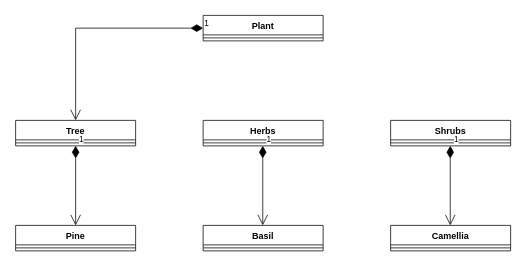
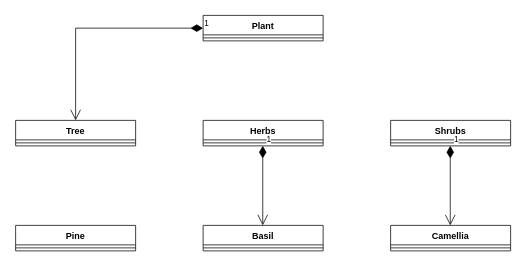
  <mxCell id="0" />
  <mxCell id="1" parent="0" />
  <mxCell id="2" value="Plant" style="swimlane;fontStyle=1;align=center;verticalAlign=top;childLayout=stackLayout;horizontal=1;startSize=26;horizontalStack=0;resizeParent=1;resizeParentMax=0;resizeLast=0;collapsible=1;marginBottom=0;whiteSpace=wrap;html=1;" vertex="1" parent="1"><mxGeometry x="270" y="20" width="160" height="34" as="geometry" /></mxCell>
  <mxCell id="3" value="" style="line;strokeWidth=1;fillColor=none;align=left;verticalAlign=middle;spacingTop=-1;spacingLeft=3;spacingRight=3;rotatable=0;labelPosition=right;points=[];portConstraint=eastwest;strokeColor=inherit;" vertex="1" parent="2"><mxGeometry y="26" width="160" height="8" as="geometry" /></mxCell>
  <mxCell id="4" value="Herbs" style="swimlane;fontStyle=1;align=center;verticalAlign=top;childLayout=stackLayout;horizontal=1;startSize=26;horizontalStack=0;resizeParent=1;resizeParentMax=0;resizeLast=0;collapsible=1;marginBottom=0;whiteSpace=wrap;html=1;" vertex="1" parent="1"><mxGeometry x="270" y="160" width="160" height="34" as="geometry" /></mxCell>
  <mxCell id="5" value="" style="line;strokeWidth=1;fillColor=none;align=left;verticalAlign=middle;spacingTop=-1;spacingLeft=3;spacingRight=3;rotatable=0;labelPosition=right;points=[];portConstraint=eastwest;strokeColor=inherit;" vertex="1" parent="4"><mxGeometry y="26" width="160" height="8" as="geometry" /></mxCell>
  <mxCell id="6" value="Tree" style="swimlane;fontStyle=1;align=center;verticalAlign=top;childLayout=stackLayout;horizontal=1;startSize=26;horizontalStack=0;resizeParent=1;resizeParentMax=0;resizeLast=0;collapsible=1;marginBottom=0;whiteSpace=wrap;html=1;" vertex="1" parent="1"><mxGeometry x="20" y="160" width="160" height="34" as="geometry" /></mxCell>
  <mxCell id="7" value="" style="line;strokeWidth=1;fillColor=none;align=left;verticalAlign=middle;spacingTop=-1;spacingLeft=3;spacingRight=3;rotatable=0;labelPosition=right;points=[];portConstraint=eastwest;strokeColor=inherit;" vertex="1" parent="6"><mxGeometry y="26" width="160" height="8" as="geometry" /></mxCell>
  <mxCell id="8" value="Shrubs" style="swimlane;fontStyle=1;align=center;verticalAlign=top;childLayout=stackLayout;horizontal=1;startSize=26;horizontalStack=0;resizeParent=1;resizeParentMax=0;resizeLast=0;collapsible=1;marginBottom=0;whiteSpace=wrap;html=1;" vertex="1" parent="1"><mxGeometry x="520" y="160" width="160" height="34" as="geometry" /></mxCell>
  <mxCell id="9" value="" style="line;strokeWidth=1;fillColor=none;align=left;verticalAlign=middle;spacingTop=-1;spacingLeft=3;spacingRight=3;rotatable=0;labelPosition=right;points=[];portConstraint=eastwest;strokeColor=inherit;" vertex="1" parent="8"><mxGeometry y="26" width="160" height="8" as="geometry" /></mxCell>
  <mxCell id="10" value="Pine" style="swimlane;fontStyle=1;align=center;verticalAlign=top;childLayout=stackLayout;horizontal=1;startSize=26;horizontalStack=0;resizeParent=1;resizeParentMax=0;resizeLast=0;collapsible=1;marginBottom=0;whiteSpace=wrap;html=1;" vertex="1" parent="1"><mxGeometry x="20" y="300" width="160" height="34" as="geometry" /></mxCell>
  <mxCell id="11" value="" style="line;strokeWidth=1;fillColor=none;align=left;verticalAlign=middle;spacingTop=-1;spacingLeft=3;spacingRight=3;rotatable=0;labelPosition=right;points=[];portConstraint=eastwest;strokeColor=inherit;" vertex="1" parent="10"><mxGeometry y="26" width="160" height="8" as="geometry" /></mxCell>
  <mxCell id="12" value="&lt;div&gt;Basil&lt;/div&gt;" style="swimlane;fontStyle=1;align=center;verticalAlign=top;childLayout=stackLayout;horizontal=1;startSize=26;horizontalStack=0;resizeParent=1;resizeParentMax=0;resizeLast=0;collapsible=1;marginBottom=0;whiteSpace=wrap;html=1;" vertex="1" parent="1"><mxGeometry x="270" y="300" width="160" height="34" as="geometry" /></mxCell>
  <mxCell id="13" value="" style="line;strokeWidth=1;fillColor=none;align=left;verticalAlign=middle;spacingTop=-1;spacingLeft=3;spacingRight=3;rotatable=0;labelPosition=right;points=[];portConstraint=eastwest;strokeColor=inherit;" vertex="1" parent="12"><mxGeometry y="26" width="160" height="8" as="geometry" /></mxCell>
  <mxCell id="14" value="Camellia" style="swimlane;fontStyle=1;align=center;verticalAlign=top;childLayout=stackLayout;horizontal=1;startSize=26;horizontalStack=0;resizeParent=1;resizeParentMax=0;resizeLast=0;collapsible=1;marginBottom=0;whiteSpace=wrap;html=1;" vertex="1" parent="1"><mxGeometry x="520" y="300" width="160" height="34" as="geometry" /></mxCell>
  <mxCell id="15" value="" style="line;strokeWidth=1;fillColor=none;align=left;verticalAlign=middle;spacingTop=-1;spacingLeft=3;spacingRight=3;rotatable=0;labelPosition=right;points=[];portConstraint=eastwest;strokeColor=inherit;" vertex="1" parent="14"><mxGeometry y="26" width="160" height="8" as="geometry" /></mxCell>
  <mxCell id="16" value="1" style="endArrow=open;html=1;endSize=12;startArrow=diamondThin;startSize=14;startFill=1;edgeStyle=orthogonalEdgeStyle;align=left;verticalAlign=bottom;rounded=0;exitX=0;exitY=0.5;exitDx=0;exitDy=0;entryX=0.5;entryY=0;entryDx=0;entryDy=0;" edge="1" parent="1" source="2" target="6"><mxGeometry x="-1" y="3" relative="1" as="geometry"><mxPoint x="70" y="60" as="sourcePoint" /><mxPoint x="230" y="60" as="targetPoint" /></mxGeometry></mxCell>
- <mxCell id="17" value="1" style="endArrow=open;html=1;endSize=12;startArrow=diamondThin;startSize=14;startFill=1;edgeStyle=orthogonalEdgeStyle;align=left;verticalAlign=bottom;rounded=0;exitX=0.5;exitY=1;exitDx=0;exitDy=0;entryX=0.5;entryY=0;entryDx=0;entryDy=0;" edge="1" parent="1" source="6" target="10"><mxGeometry x="-1" y="3" relative="1" as="geometry"><mxPoint x="60" y="230" as="sourcePoint" /><mxPoint x="190" y="260" as="targetPoint" /><Array as="points" /></mxGeometry></mxCell>
  <mxCell id="18" value="1" style="endArrow=open;html=1;endSize=12;startArrow=diamondThin;startSize=14;startFill=1;edgeStyle=orthogonalEdgeStyle;align=left;verticalAlign=bottom;rounded=0;exitX=0.5;exitY=1;exitDx=0;exitDy=0;entryX=0.5;entryY=0;entryDx=0;entryDy=0;" edge="1" parent="1"><mxGeometry x="-1" y="3" relative="1" as="geometry"><mxPoint x="349.5" y="194" as="sourcePoint" /><mxPoint x="349.5" y="300" as="targetPoint" /><Array as="points" /></mxGeometry></mxCell>
  <mxCell id="19" value="1" style="endArrow=open;html=1;endSize=12;startArrow=diamondThin;startSize=14;startFill=1;edgeStyle=orthogonalEdgeStyle;align=left;verticalAlign=bottom;rounded=0;exitX=0.5;exitY=1;exitDx=0;exitDy=0;entryX=0.5;entryY=0;entryDx=0;entryDy=0;" edge="1" parent="1"><mxGeometry x="-1" y="3" relative="1" as="geometry"><mxPoint x="599.5" y="194" as="sourcePoint" /><mxPoint x="599.5" y="300" as="targetPoint" /><Array as="points" /></mxGeometry></mxCell>
